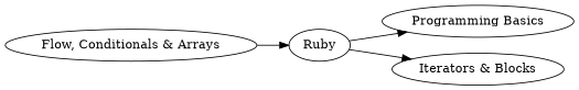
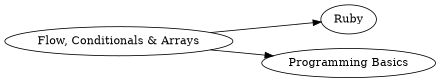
  digraph {
    fontname="DejaVu Serif"
    rankdir=LR
    node [fontname="DejaVu Serif"]
    edge [fontname="DejaVu Serif"]
    n1 [label=Ruby]
    n2 [label="Programming Basics"]
-   n3 [label="Iterators & Blocks"]
    n4 [label="Flow, Conditionals & Arrays"]
-   n1 -> n2
-   n1 -> n3
+   n4 -> n2
    n4 -> n1
  }
